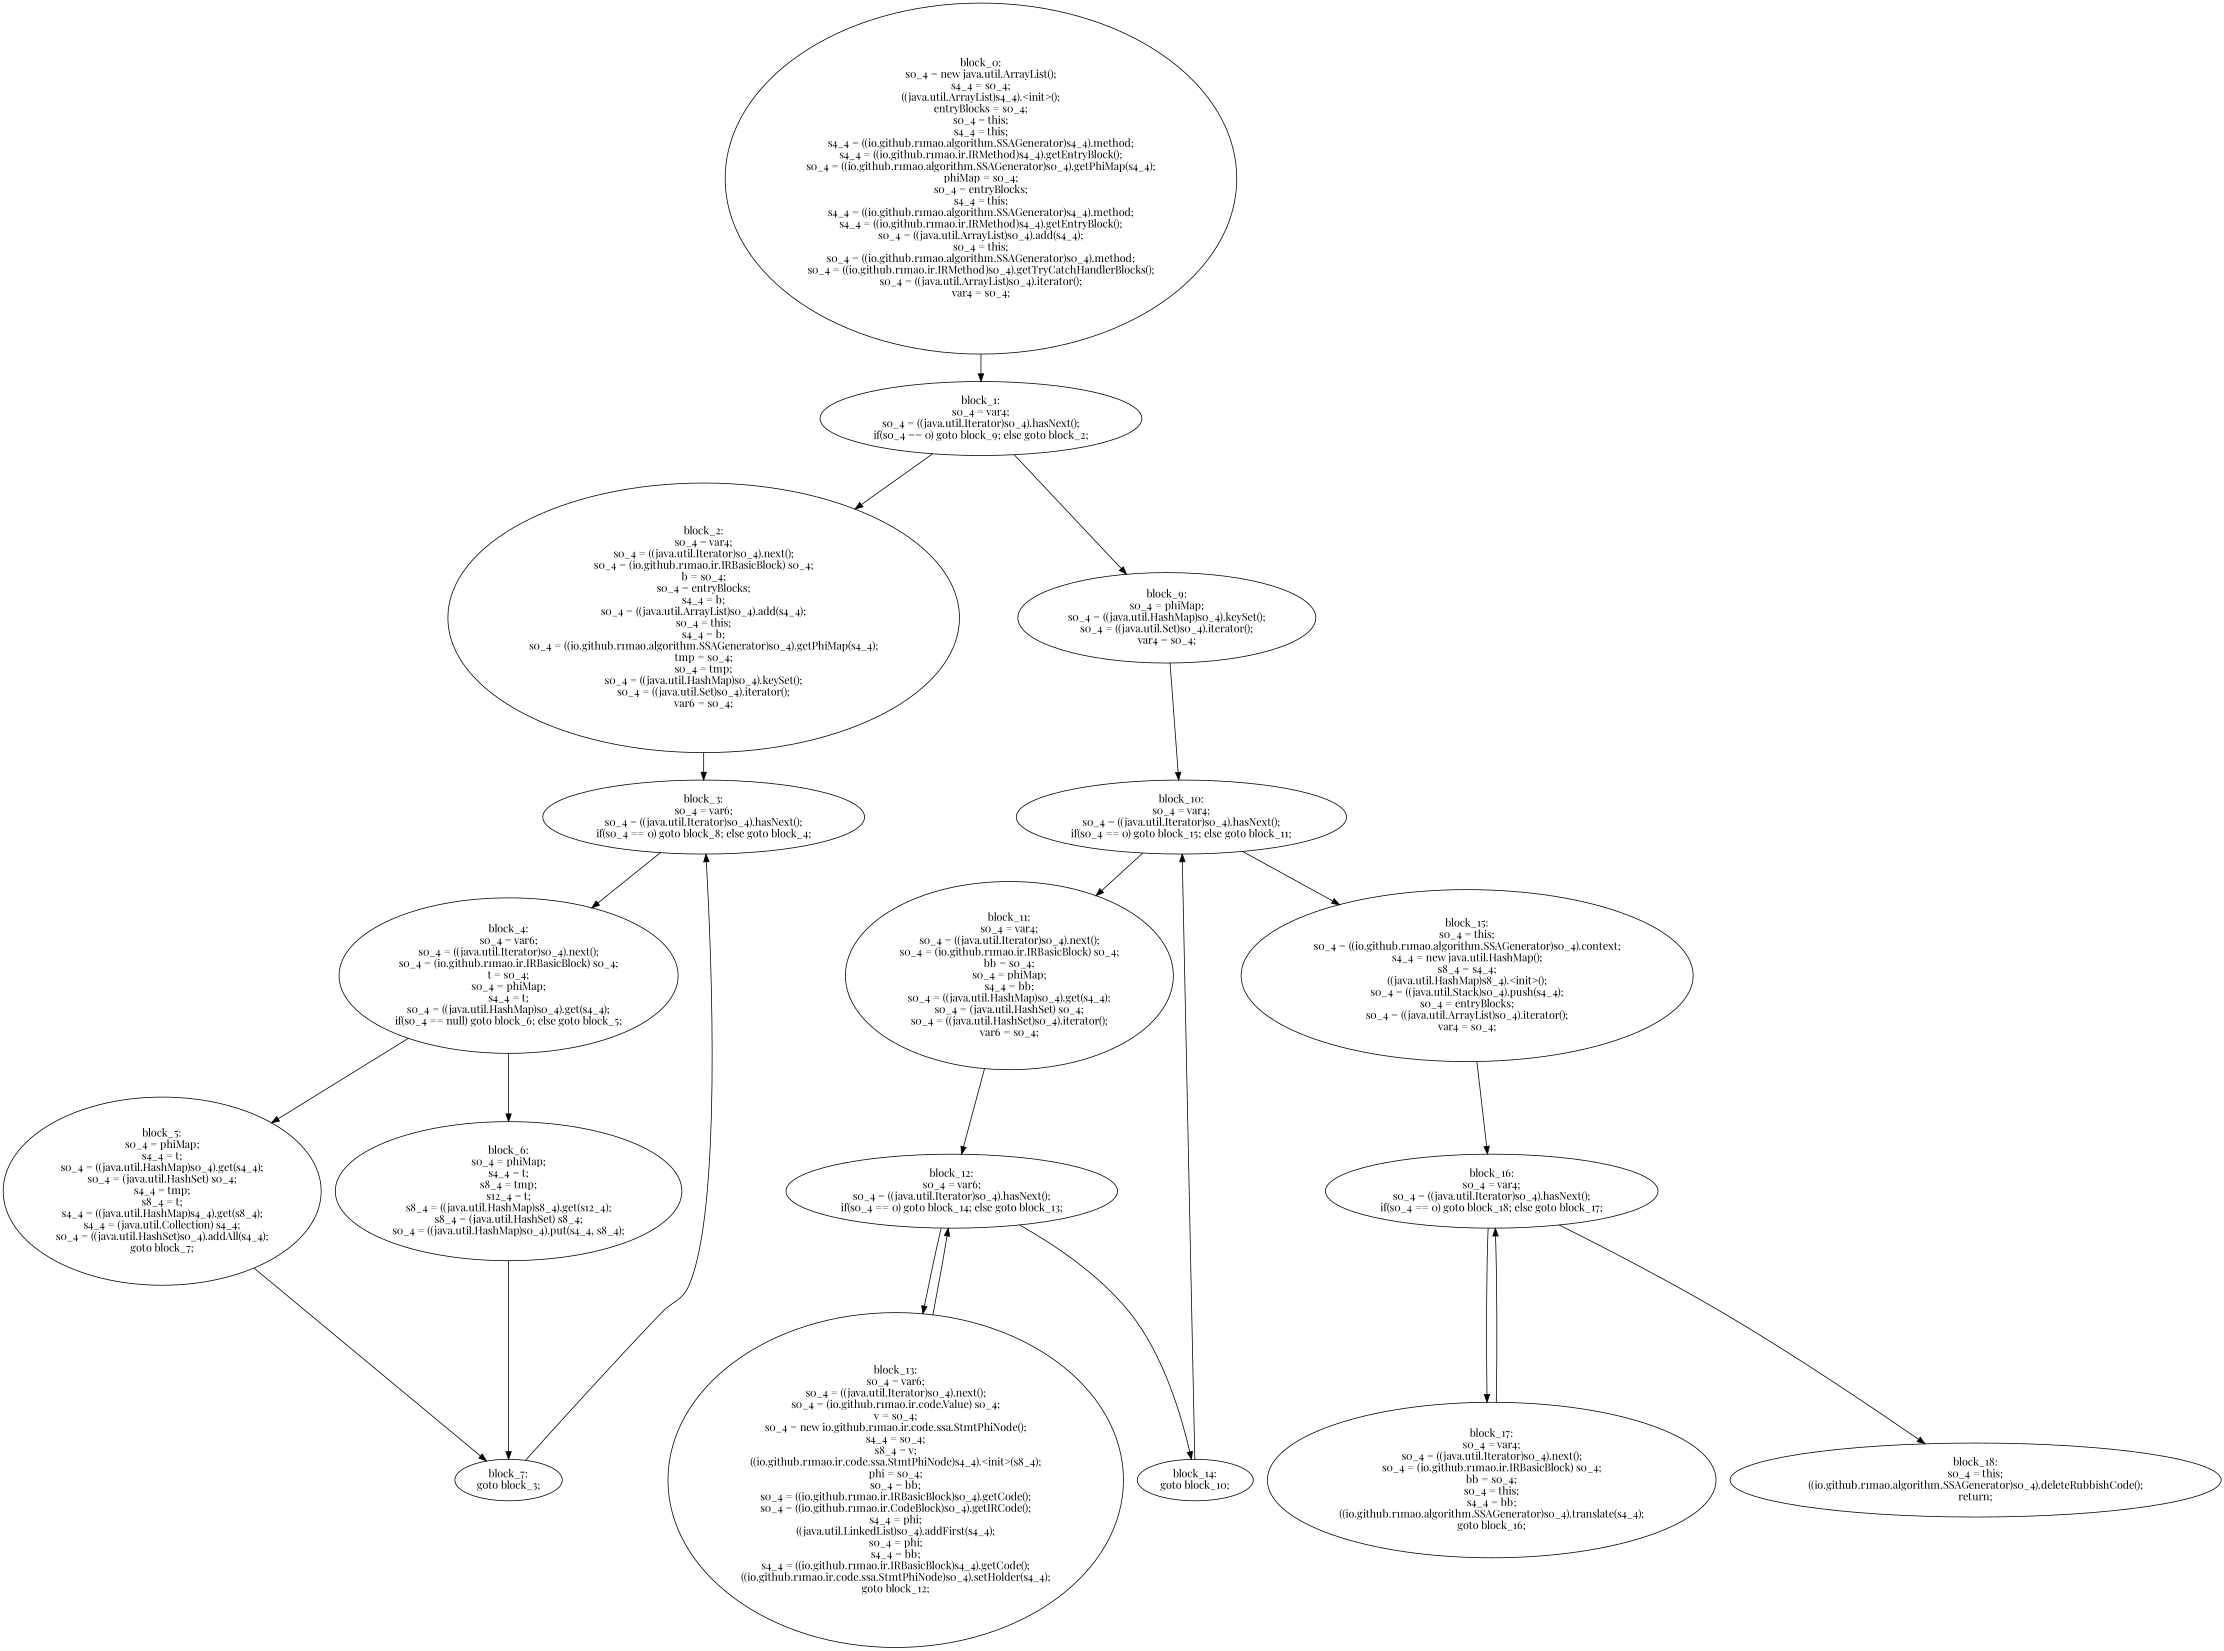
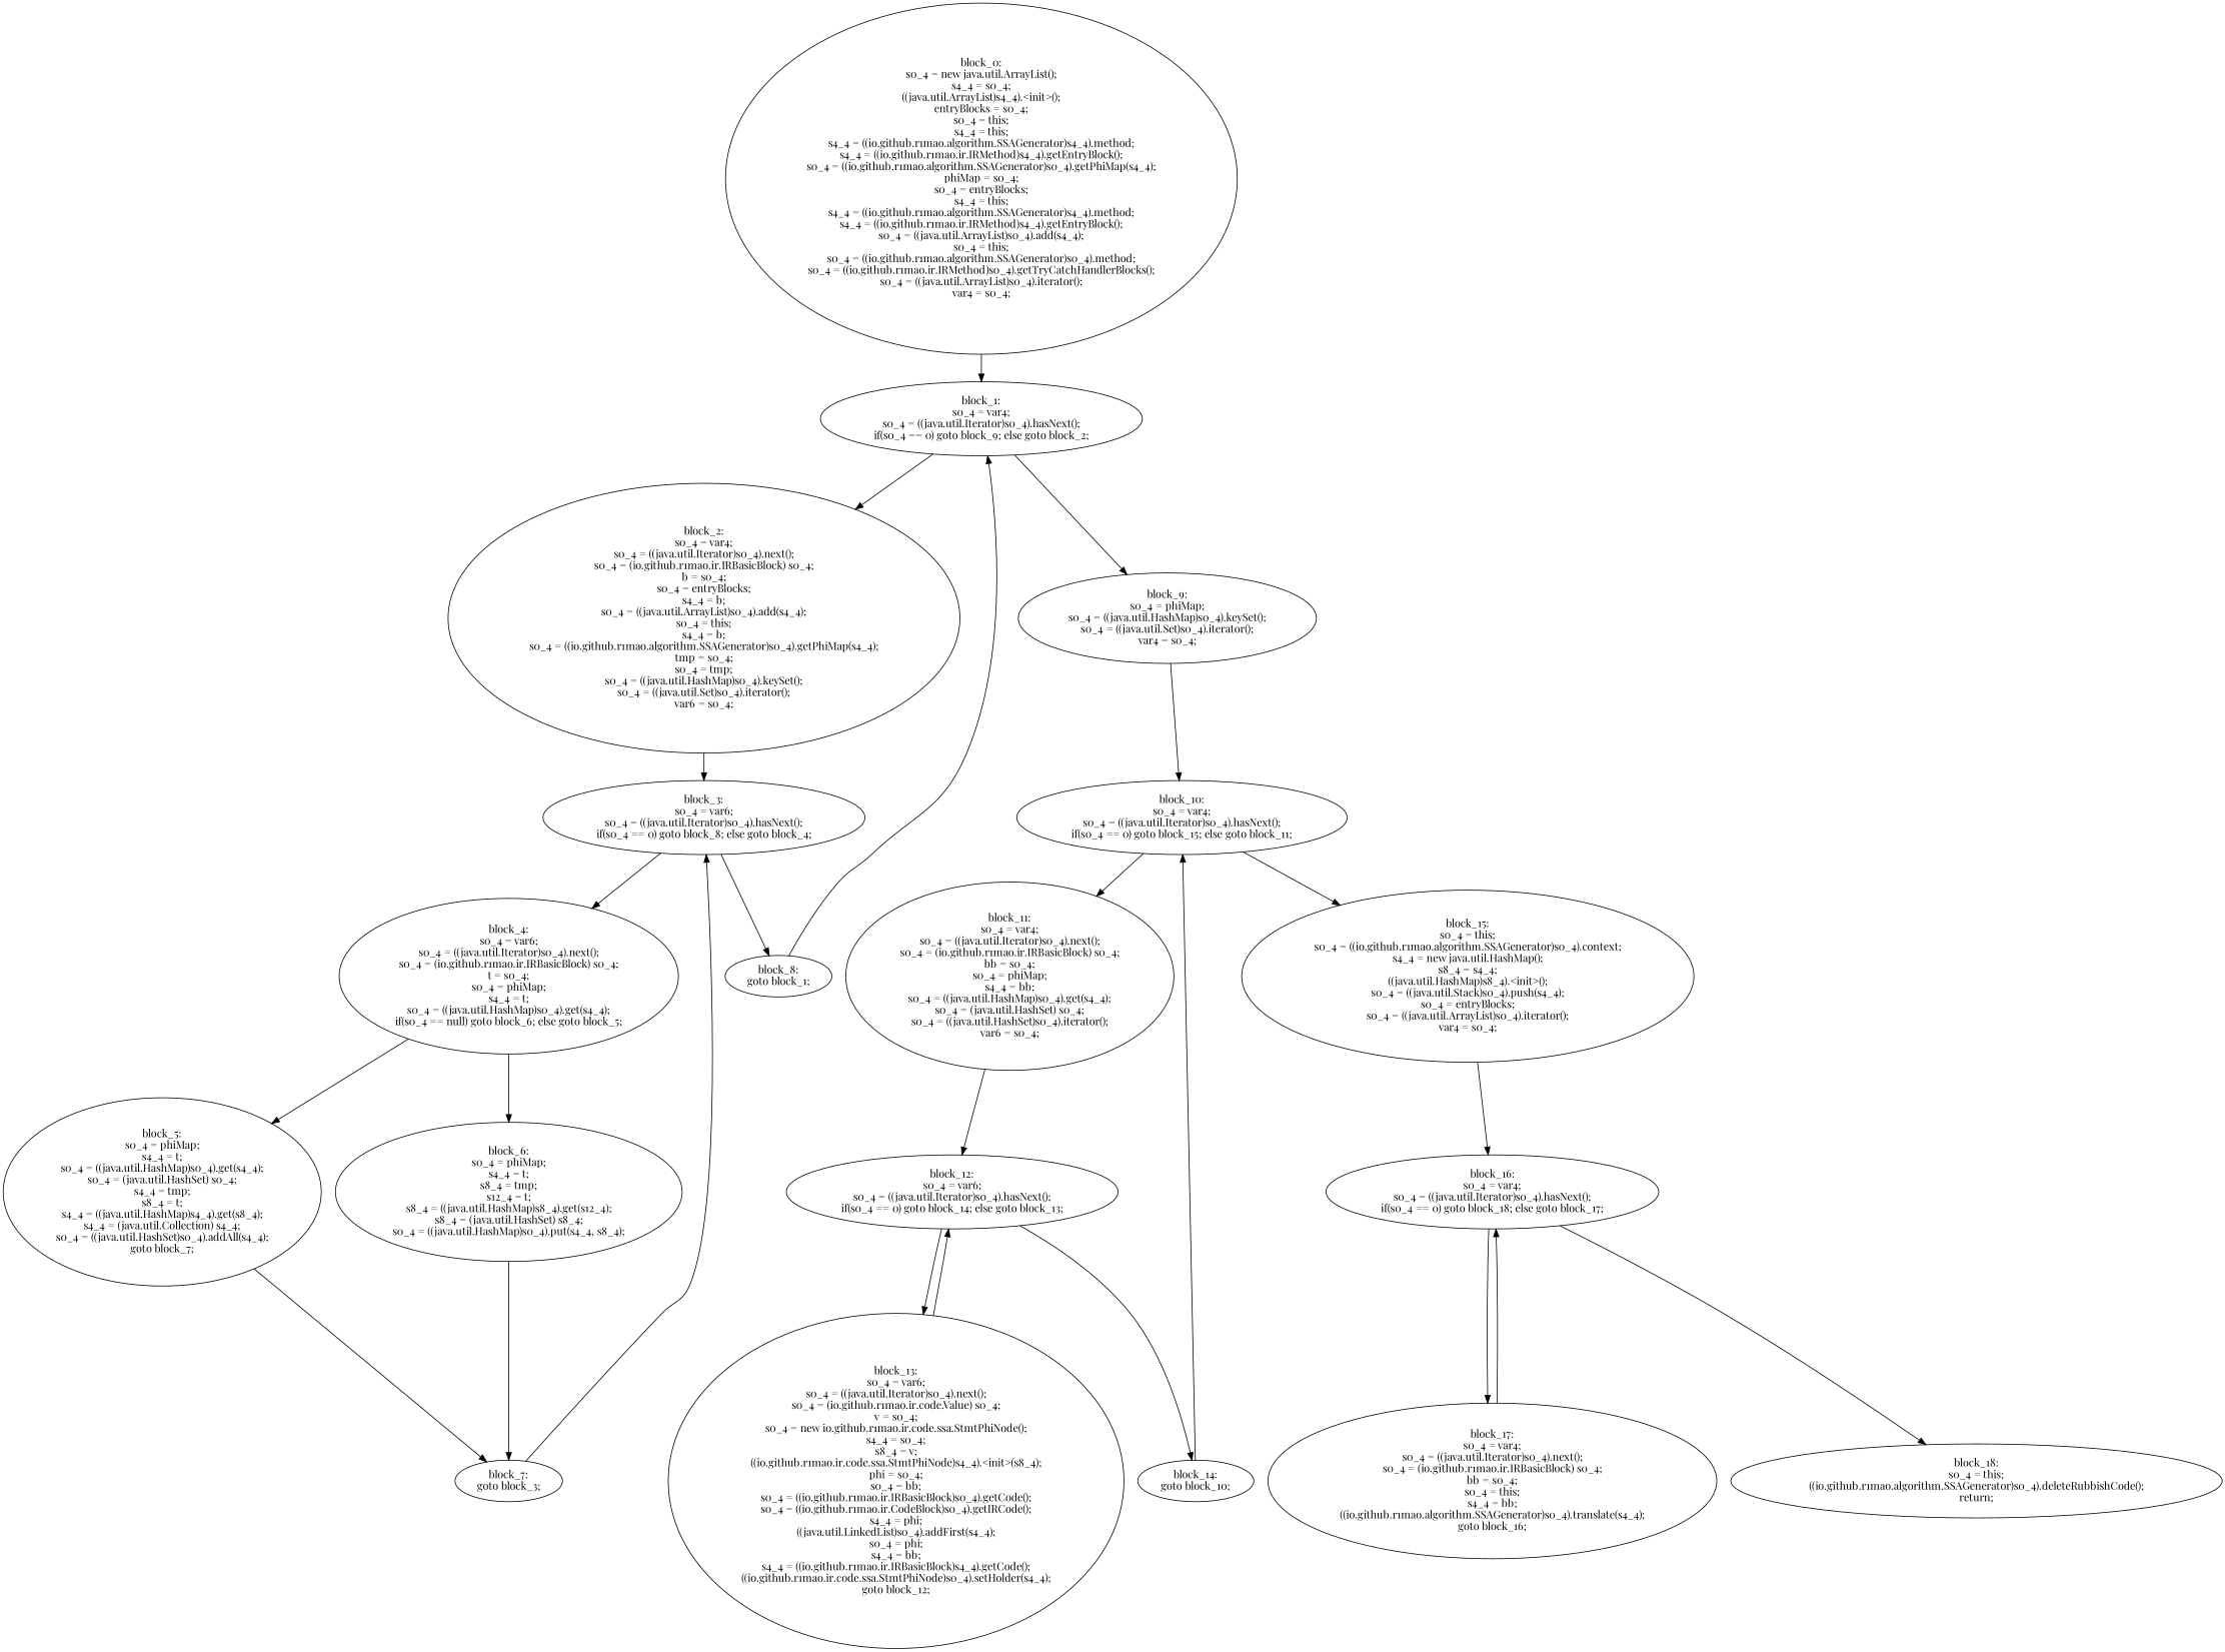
  digraph {
    labeljust=l
    fontname="Playfair Display"
    node [fontname="Playfair Display"]
    edge [fontname="Playfair Display"]
    n1 [label="block_0:\ns0_4 = new java.util.ArrayList();\ns4_4 = s0_4;\n((java.util.ArrayList)s4_4).<init>();\nentryBlocks = s0_4;\ns0_4 = this;\ns4_4 = this;\ns4_4 = ((io.github.r1mao.algorithm.SSAGenerator)s4_4).method;\ns4_4 = ((io.github.r1mao.ir.IRMethod)s4_4).getEntryBlock();\ns0_4 = ((io.github.r1mao.algorithm.SSAGenerator)s0_4).getPhiMap(s4_4);\nphiMap = s0_4;\ns0_4 = entryBlocks;\ns4_4 = this;\ns4_4 = ((io.github.r1mao.algorithm.SSAGenerator)s4_4).method;\ns4_4 = ((io.github.r1mao.ir.IRMethod)s4_4).getEntryBlock();\ns0_4 = ((java.util.ArrayList)s0_4).add(s4_4);\ns0_4 = this;\ns0_4 = ((io.github.r1mao.algorithm.SSAGenerator)s0_4).method;\ns0_4 = ((io.github.r1mao.ir.IRMethod)s0_4).getTryCatchHandlerBlocks();\ns0_4 = ((java.util.ArrayList)s0_4).iterator();\nvar4 = s0_4;\n"]
    n2 [label="block_1:\ns0_4 = var4;\ns0_4 = ((java.util.Iterator)s0_4).hasNext();\nif(s0_4 == 0) goto block_9; else goto block_2;\n"]
    n3 [label="block_2:\ns0_4 = var4;\ns0_4 = ((java.util.Iterator)s0_4).next();\ns0_4 = (io.github.r1mao.ir.IRBasicBlock) s0_4;\nb = s0_4;\ns0_4 = entryBlocks;\ns4_4 = b;\ns0_4 = ((java.util.ArrayList)s0_4).add(s4_4);\ns0_4 = this;\ns4_4 = b;\ns0_4 = ((io.github.r1mao.algorithm.SSAGenerator)s0_4).getPhiMap(s4_4);\ntmp = s0_4;\ns0_4 = tmp;\ns0_4 = ((java.util.HashMap)s0_4).keySet();\ns0_4 = ((java.util.Set)s0_4).iterator();\nvar6 = s0_4;\n"]
    n4 [label="block_9:\ns0_4 = phiMap;\ns0_4 = ((java.util.HashMap)s0_4).keySet();\ns0_4 = ((java.util.Set)s0_4).iterator();\nvar4 = s0_4;\n"]
    n5 [label="block_3:\ns0_4 = var6;\ns0_4 = ((java.util.Iterator)s0_4).hasNext();\nif(s0_4 == 0) goto block_8; else goto block_4;\n"]
    n6 [label="block_4:\ns0_4 = var6;\ns0_4 = ((java.util.Iterator)s0_4).next();\ns0_4 = (io.github.r1mao.ir.IRBasicBlock) s0_4;\nt = s0_4;\ns0_4 = phiMap;\ns4_4 = t;\ns0_4 = ((java.util.HashMap)s0_4).get(s4_4);\nif(s0_4 == null) goto block_6; else goto block_5;\n"]
+   n7 [label="block_8:\ngoto block_1;\n"]
    n8 [label="block_5:\ns0_4 = phiMap;\ns4_4 = t;\ns0_4 = ((java.util.HashMap)s0_4).get(s4_4);\ns0_4 = (java.util.HashSet) s0_4;\ns4_4 = tmp;\ns8_4 = t;\ns4_4 = ((java.util.HashMap)s4_4).get(s8_4);\ns4_4 = (java.util.Collection) s4_4;\ns0_4 = ((java.util.HashSet)s0_4).addAll(s4_4);\ngoto block_7;\n"]
    n9 [label="block_6:\ns0_4 = phiMap;\ns4_4 = t;\ns8_4 = tmp;\ns12_4 = t;\ns8_4 = ((java.util.HashMap)s8_4).get(s12_4);\ns8_4 = (java.util.HashSet) s8_4;\ns0_4 = ((java.util.HashMap)s0_4).put(s4_4, s8_4);\n"]
    n10 [label="block_7:\ngoto block_3;\n"]
    n11 [label="block_10:\ns0_4 = var4;\ns0_4 = ((java.util.Iterator)s0_4).hasNext();\nif(s0_4 == 0) goto block_15; else goto block_11;\n"]
    n12 [label="block_11:\ns0_4 = var4;\ns0_4 = ((java.util.Iterator)s0_4).next();\ns0_4 = (io.github.r1mao.ir.IRBasicBlock) s0_4;\nbb = s0_4;\ns0_4 = phiMap;\ns4_4 = bb;\ns0_4 = ((java.util.HashMap)s0_4).get(s4_4);\ns0_4 = (java.util.HashSet) s0_4;\ns0_4 = ((java.util.HashSet)s0_4).iterator();\nvar6 = s0_4;\n"]
    n13 [label="block_15:\ns0_4 = this;\ns0_4 = ((io.github.r1mao.algorithm.SSAGenerator)s0_4).context;\ns4_4 = new java.util.HashMap();\ns8_4 = s4_4;\n((java.util.HashMap)s8_4).<init>();\ns0_4 = ((java.util.Stack)s0_4).push(s4_4);\ns0_4 = entryBlocks;\ns0_4 = ((java.util.ArrayList)s0_4).iterator();\nvar4 = s0_4;\n"]
    n14 [label="block_12:\ns0_4 = var6;\ns0_4 = ((java.util.Iterator)s0_4).hasNext();\nif(s0_4 == 0) goto block_14; else goto block_13;\n"]
    n15 [label="block_13:\ns0_4 = var6;\ns0_4 = ((java.util.Iterator)s0_4).next();\ns0_4 = (io.github.r1mao.ir.code.Value) s0_4;\nv = s0_4;\ns0_4 = new io.github.r1mao.ir.code.ssa.StmtPhiNode();\ns4_4 = s0_4;\ns8_4 = v;\n((io.github.r1mao.ir.code.ssa.StmtPhiNode)s4_4).<init>(s8_4);\nphi = s0_4;\ns0_4 = bb;\ns0_4 = ((io.github.r1mao.ir.IRBasicBlock)s0_4).getCode();\ns0_4 = ((io.github.r1mao.ir.CodeBlock)s0_4).getIRCode();\ns4_4 = phi;\n((java.util.LinkedList)s0_4).addFirst(s4_4);\ns0_4 = phi;\ns4_4 = bb;\ns4_4 = ((io.github.r1mao.ir.IRBasicBlock)s4_4).getCode();\n((io.github.r1mao.ir.code.ssa.StmtPhiNode)s0_4).setHolder(s4_4);\ngoto block_12;\n"]
    n16 [label="block_14:\ngoto block_10;\n"]
    n17 [label="block_16:\ns0_4 = var4;\ns0_4 = ((java.util.Iterator)s0_4).hasNext();\nif(s0_4 == 0) goto block_18; else goto block_17;\n"]
    n18 [label="block_17:\ns0_4 = var4;\ns0_4 = ((java.util.Iterator)s0_4).next();\ns0_4 = (io.github.r1mao.ir.IRBasicBlock) s0_4;\nbb = s0_4;\ns0_4 = this;\ns4_4 = bb;\n((io.github.r1mao.algorithm.SSAGenerator)s0_4).translate(s4_4);\ngoto block_16;\n"]
    n19 [label="block_18:\ns0_4 = this;\n((io.github.r1mao.algorithm.SSAGenerator)s0_4).deleteRubbishCode();\nreturn;\n"]
    n1 -> n2
    n2 -> n3
    n2 -> n4
    n3 -> n5
    n4 -> n11
    n5 -> n6
+   n5 -> n7
    n6 -> n8
    n6 -> n9
+   n7 -> n2
    n8 -> n10
    n9 -> n10
    n10 -> n5
    n11 -> n12
    n11 -> n13
    n12 -> n14
    n13 -> n17
    n14 -> n15
    n14 -> n16
    n15 -> n14
    n16 -> n11
    n17 -> n18
    n17 -> n19
    n18 -> n17
  }
